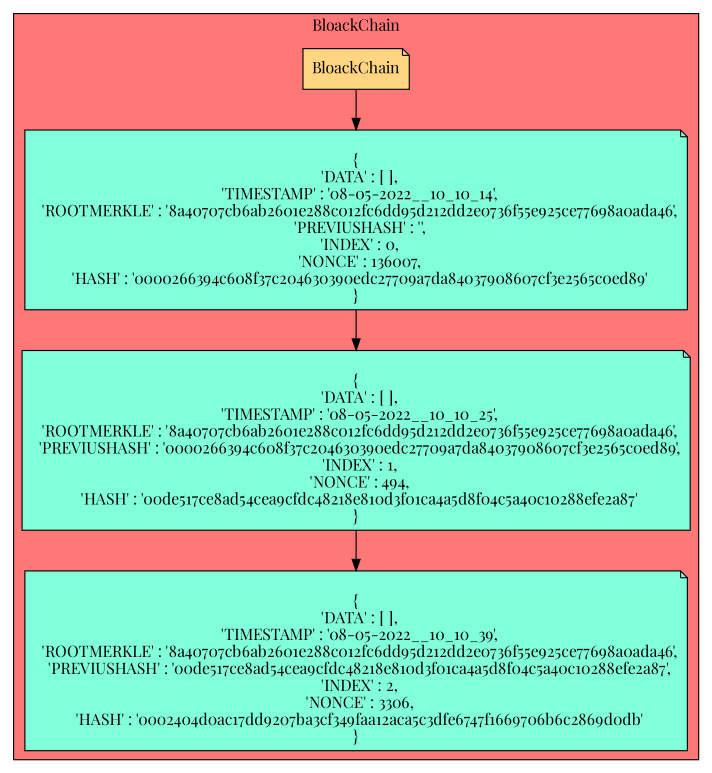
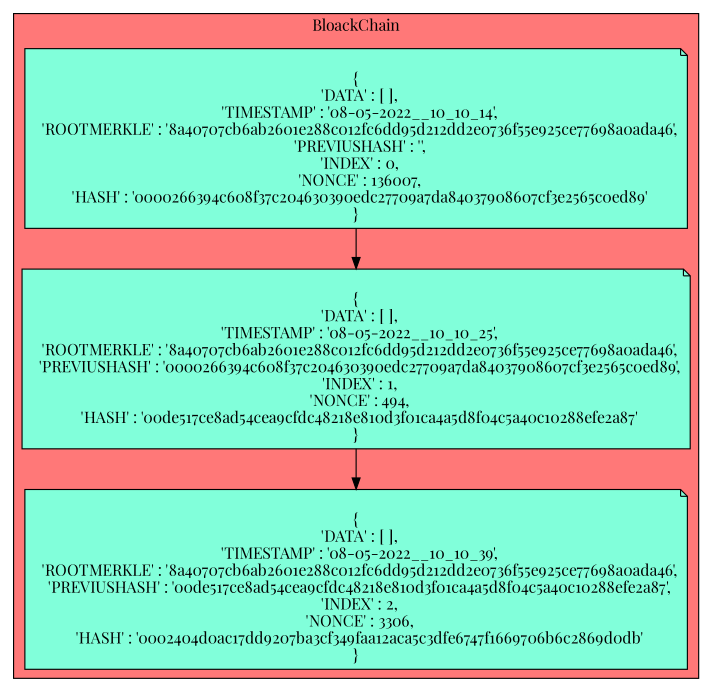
  digraph {
    fontname="Playfair Display"
    node [fillcolor="#81FFDA" shape=note style=filled fontname="Playfair Display"]
    edge [fontname="Playfair Display"]
-   n1 [fillcolor="#FFD581" label=BloackChain]
    n2 [label="\n{\n  'DATA' : [ ],\n  'TIMESTAMP' : '08-05-2022__10_10_14',\n  'ROOTMERKLE' : '8a40707cb6ab2601e288c012fc6dd95d212dd2e0736f55e925ce77698a0ada46',\n  'PREVIUSHASH' : '',\n  'INDEX' : 0,\n  'NONCE' : 136007,\n  'HASH' : '0000266394c608f37c204630390edc27709a7da84037908607cf3e2565c0ed89'\n}"]
    n3 [label="\n{\n  'DATA' : [ ],\n  'TIMESTAMP' : '08-05-2022__10_10_25',\n  'ROOTMERKLE' : '8a40707cb6ab2601e288c012fc6dd95d212dd2e0736f55e925ce77698a0ada46',\n  'PREVIUSHASH' : '0000266394c608f37c204630390edc27709a7da84037908607cf3e2565c0ed89',\n  'INDEX' : 1,\n  'NONCE' : 494,\n  'HASH' : '00de517ce8ad54cea9cfdc48218e810d3f01ca4a5d8f04c5a40c10288efe2a87'\n}"]
    n4 [label="\n{\n  'DATA' : [ ],\n  'TIMESTAMP' : '08-05-2022__10_10_39',\n  'ROOTMERKLE' : '8a40707cb6ab2601e288c012fc6dd95d212dd2e0736f55e925ce77698a0ada46',\n  'PREVIUSHASH' : '00de517ce8ad54cea9cfdc48218e810d3f01ca4a5d8f04c5a40c10288efe2a87',\n  'INDEX' : 2,\n  'NONCE' : 3306,\n  'HASH' : '0002404d0ac17dd9207ba3cf349faa12aca5c3dfe6747f1669706b6c2869d0db'\n}"]
    subgraph cluster_1 {
      bgcolor="#FF7878"
      label=" BloackChain "
-     n1
      n2
      n3
      n4
    }
-   n1 -> n2
    n2 -> n3
    n3 -> n4
  }
